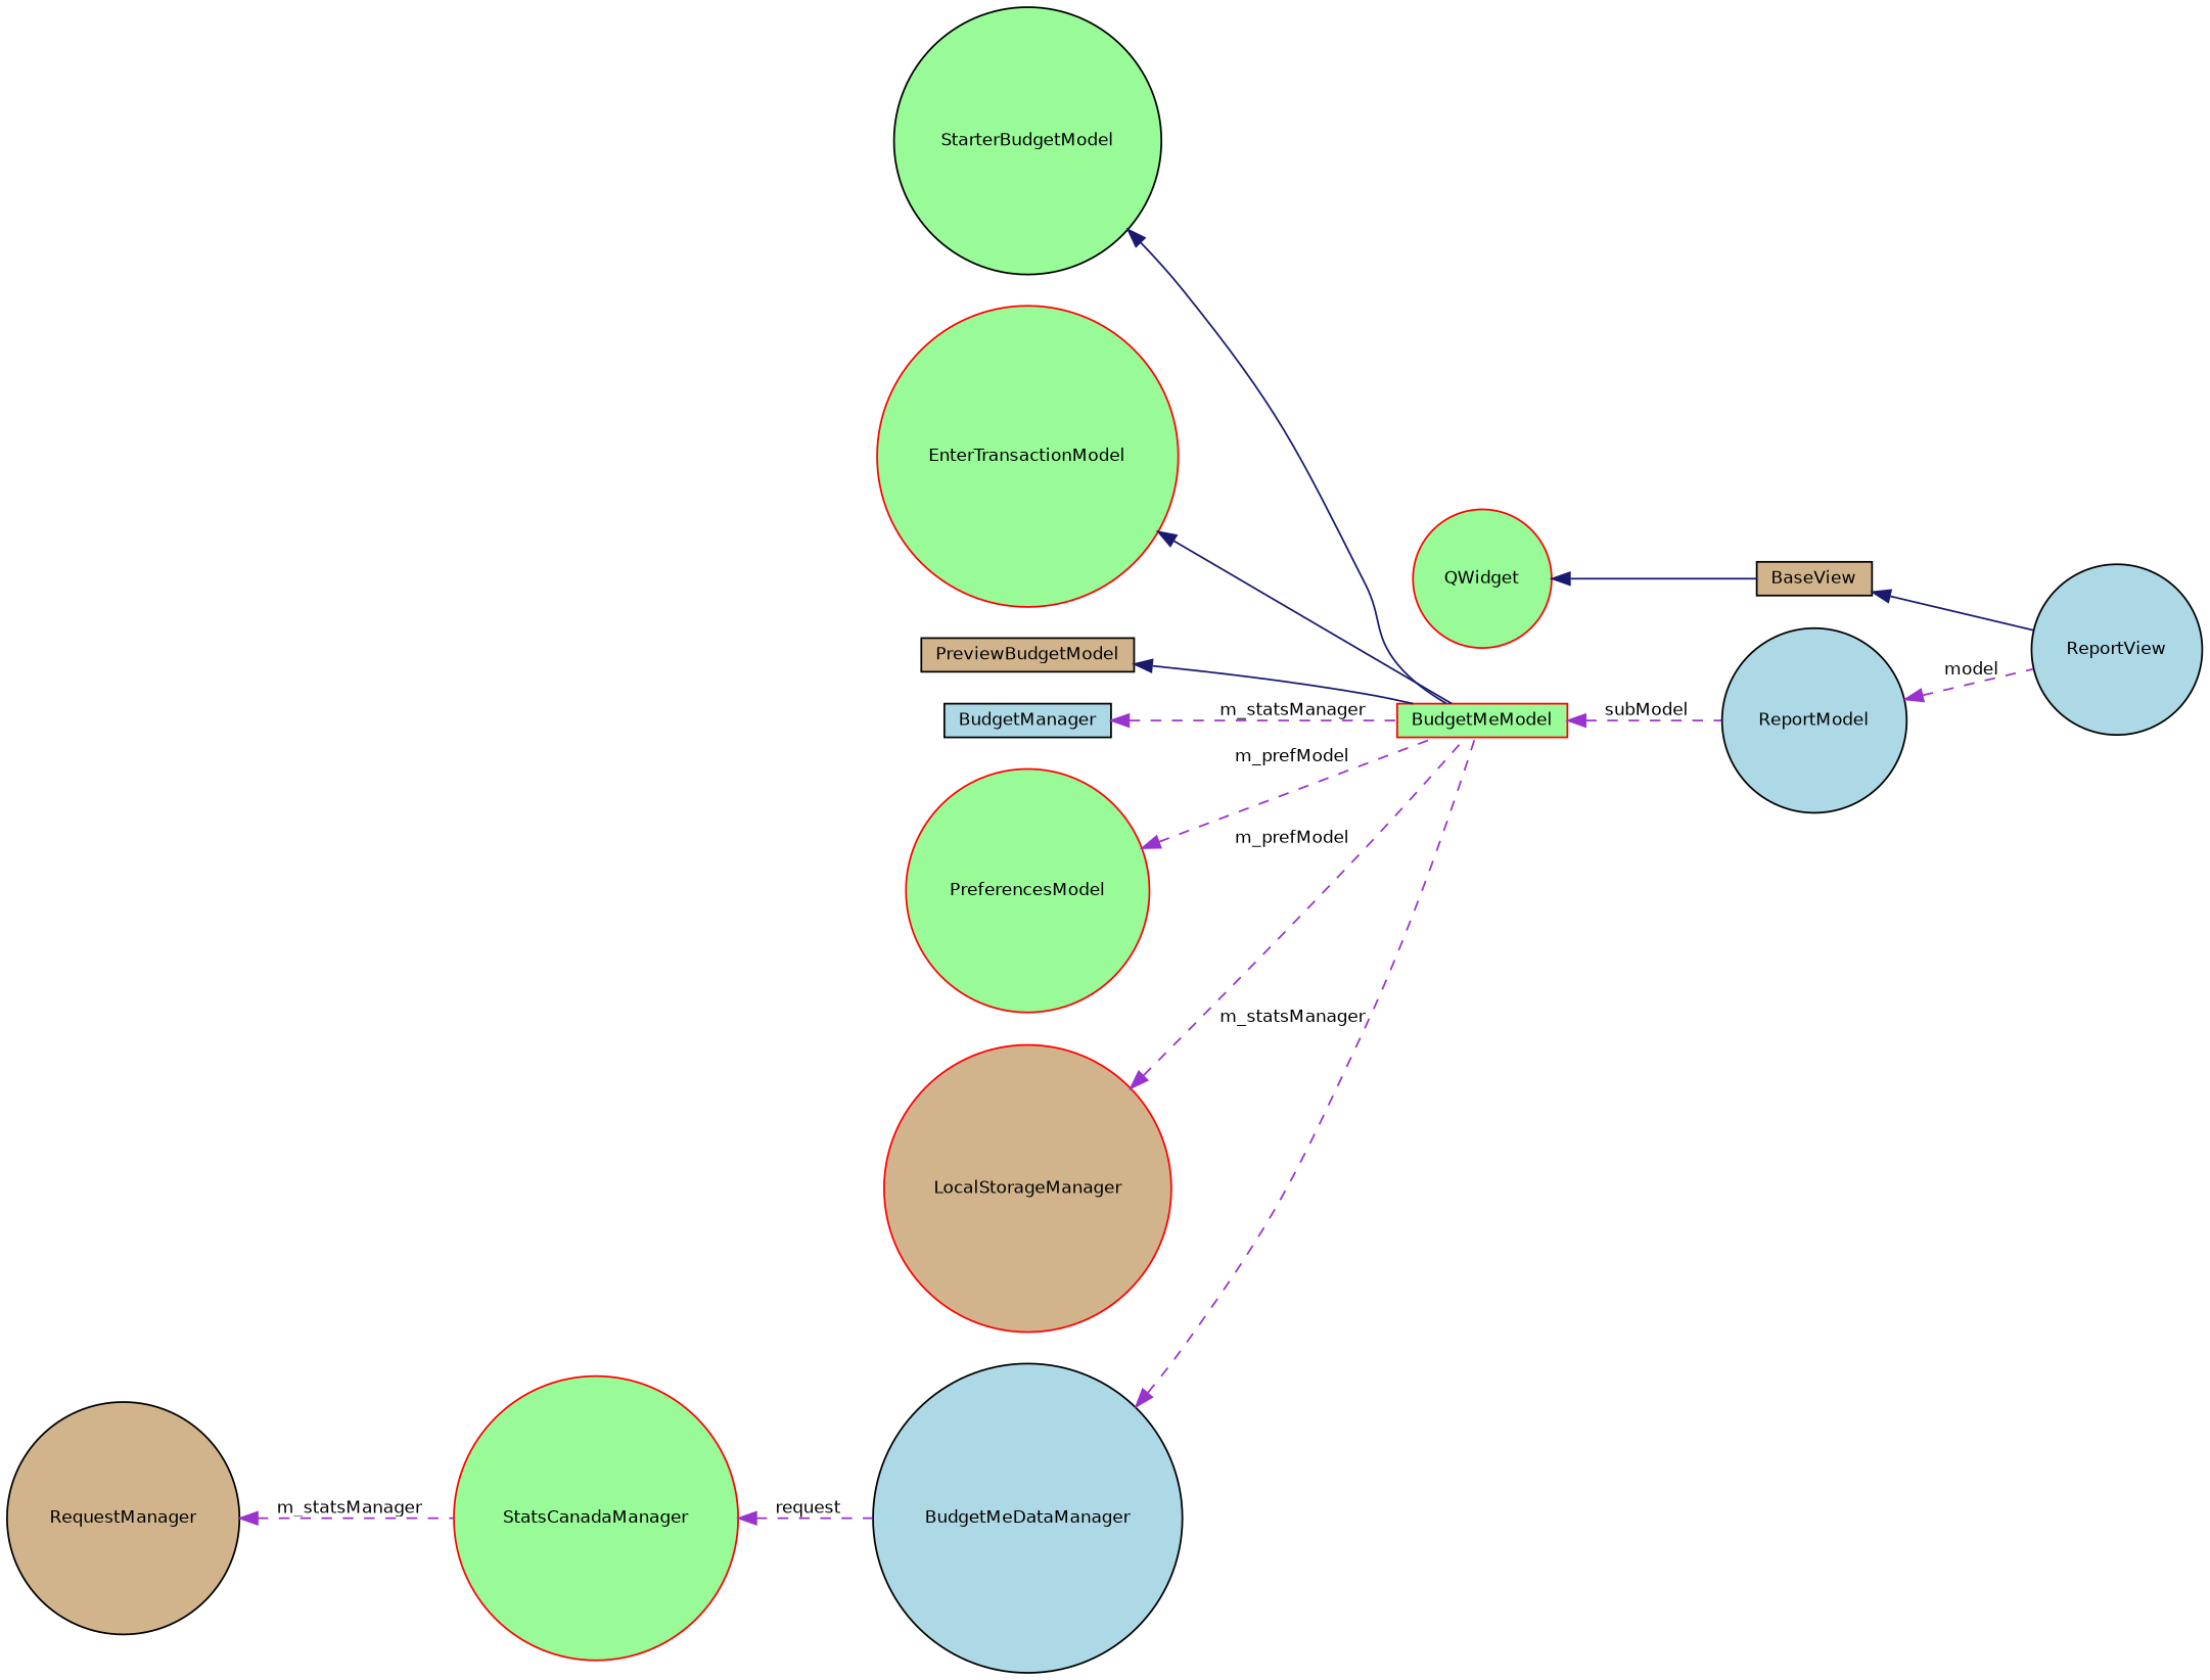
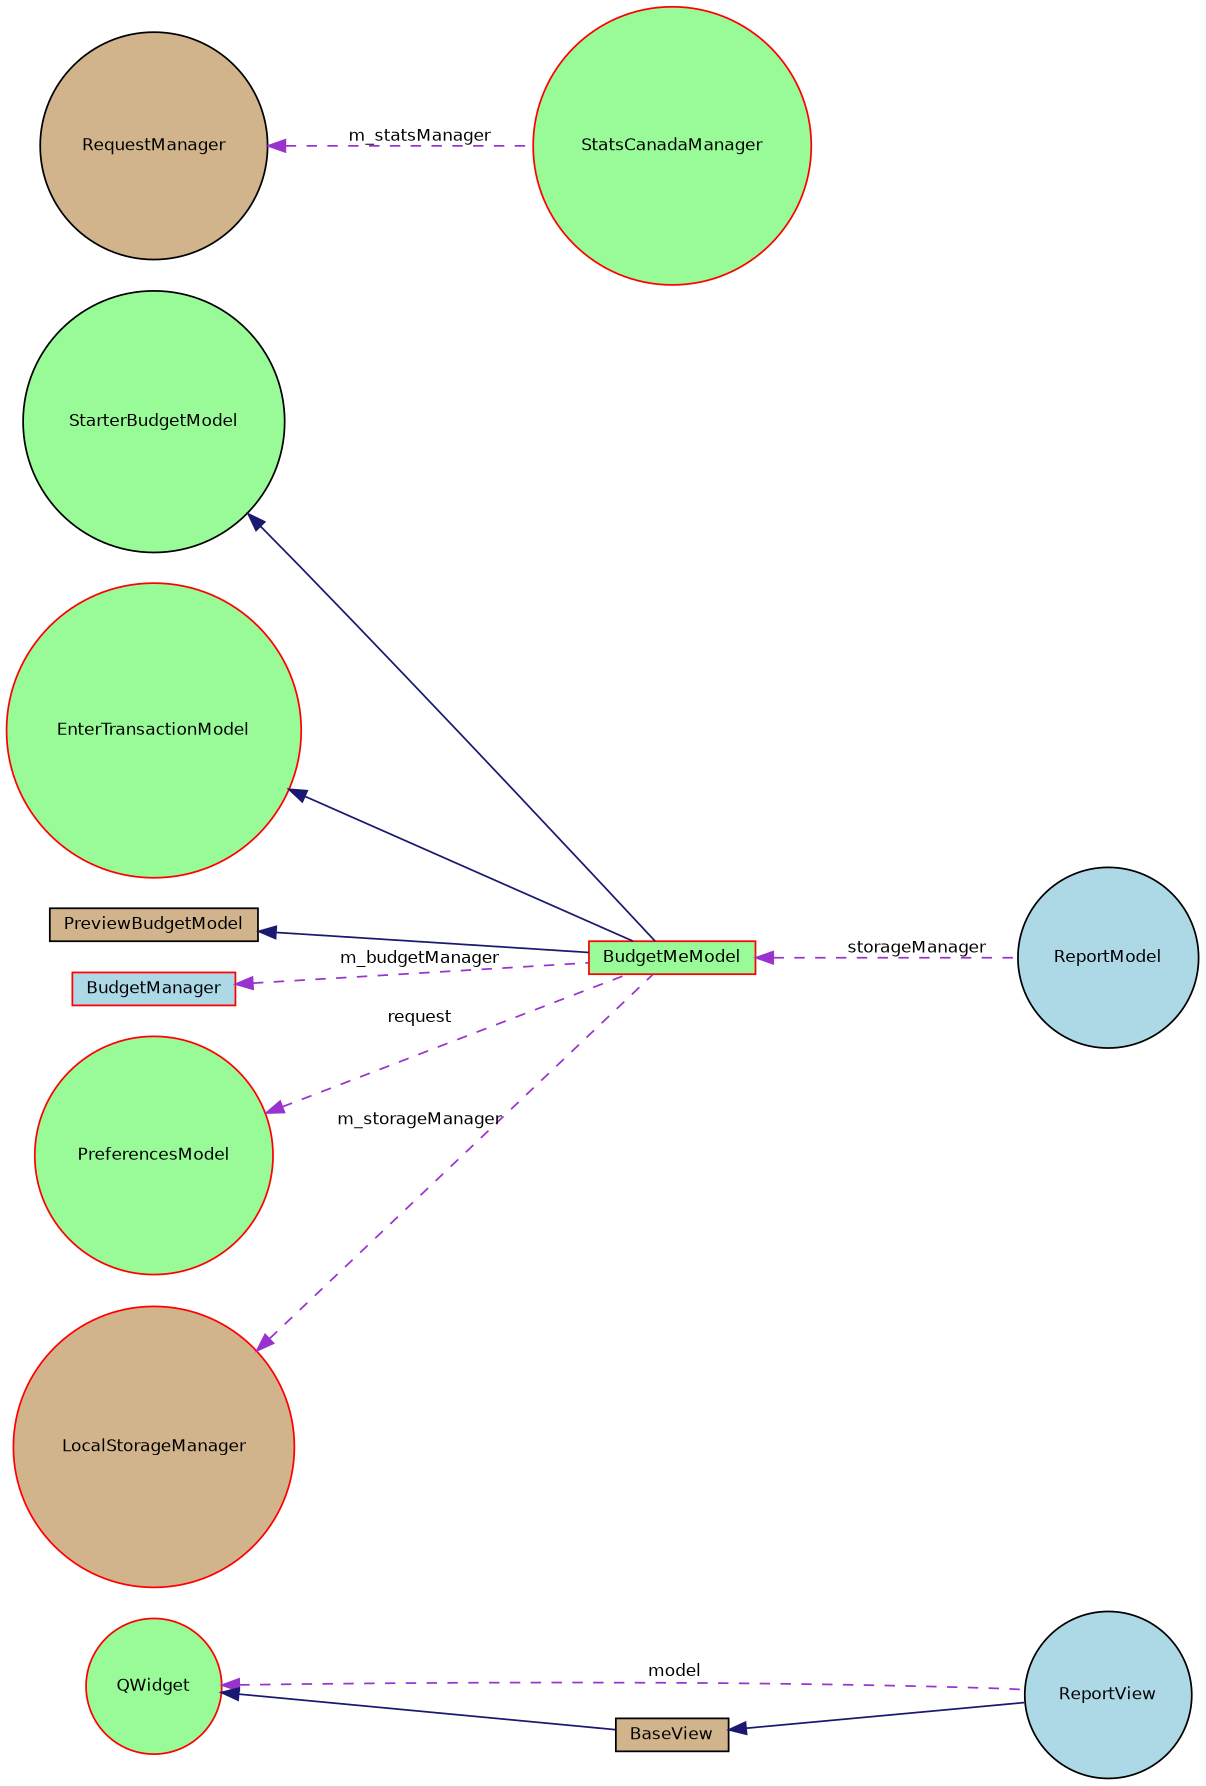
  digraph {
    rankdir=LR
    node [color=black fillcolor=palegreen fontname=Helvetica fontsize=10 shape=circle style=filled]
    edge [color=darkorchid3 dir=back fontname=Helvetica fontsize=10 labelfontname=Helvetica labelfontsize=10 style=dashed]
    n1 [fillcolor=lightblue fontcolor=black height=0.2 label=ReportView width=0.4]
    n2 [fillcolor=tan height=0.2 label=BaseView shape=box width=0.4]
    n3 [color=red height=0.2 label=QWidget width=0.4]
    n4 [fillcolor=lightblue height=0.2 label=ReportModel width=0.4]
    n5 [color=red height=0.2 label=BudgetMeModel shape=box width=0.4]
    n6 [height=0.2 label=StarterBudgetModel width=0.4]
    n7 [color=red height=0.2 label=EnterTransactionModel width=0.4]
    n8 [fillcolor=tan height=0.2 label=PreviewBudgetModel shape=box width=0.4]
-   n9 [fillcolor=lightblue height=0.2 label=BudgetManager shape=box width=0.4]
+   n9 [color=red fillcolor=lightblue height=0.2 label=BudgetManager shape=box width=0.4]
    n10 [color=red height=0.2 label=PreferencesModel width=0.4]
    n11 [color=red fillcolor=tan height=0.2 label=LocalStorageManager width=0.4]
-   n12 [fillcolor=lightblue height=0.2 label=BudgetMeDataManager width=0.4]
    n13 [color=red height=0.2 label=StatsCanadaManager width=0.4]
    n14 [fillcolor=tan height=0.2 label=RequestManager width=0.4]
    n2 -> n1 [color=midnightblue style=solid]
    n3 -> n2 [color=midnightblue style=solid]
-   n4 -> n1 [label=" model"]
-   n5 -> n4 [label=" subModel"]
+   n3 -> n1 [label=" model"]
+   n5 -> n4 [label=" storageManager"]
    n6 -> n5 [color=midnightblue style=solid]
    n7 -> n5 [color=midnightblue style=solid]
    n8 -> n5 [color=midnightblue style=solid]
-   n9 -> n5 [label=" m_statsManager"]
-   n10 -> n5 [label=" m_prefModel"]
-   n11 -> n5 [label=" m_prefModel"]
-   n12 -> n5 [label=" m_statsManager"]
-   n13 -> n12 [label=" request"]
+   n9 -> n5 [label=" m_budgetManager"]
+   n10 -> n5 [label=" request"]
+   n11 -> n5 [label=" m_storageManager"]
    n14 -> n13 [label=" m_statsManager"]
  }
